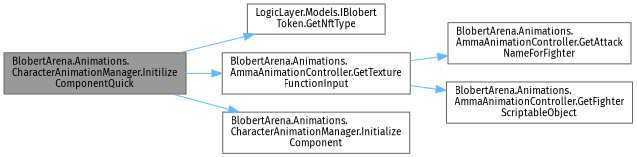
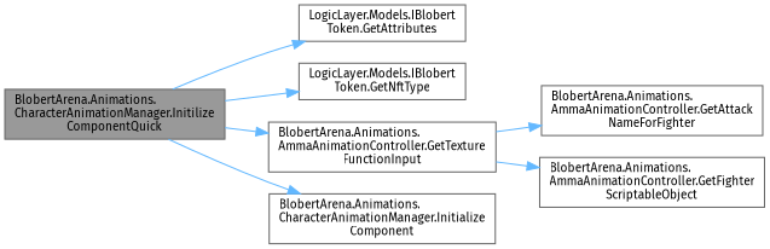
  digraph {
    rankdir=LR
    fontname="Fira Sans"
    node [color=grey40 fillcolor=white fontname="Fira Sans" fontsize=10 shape=box style=filled]
    edge [color=steelblue1 fontname="Fira Sans" fontsize=10 labelfontname=Helvetica labelfontsize=10 style=solid]
    n1 [color=gray40 fillcolor=grey60 fontcolor=black height=0.2 label="BlobertArena.Animations.\lCharacterAnimationManager.Initilize\lComponentQuick" width=0.4]
+   n2 [height=0.2 label="LogicLayer.Models.IBlobert\lToken.GetAttributes" width=0.4]
    n3 [height=0.2 label="LogicLayer.Models.IBlobert\lToken.GetNftType" width=0.4]
    n4 [height=0.2 label="BlobertArena.Animations.\lAmmaAnimationController.GetTexture\lFunctionInput" width=0.4]
    n5 [height=0.2 label="BlobertArena.Animations.\lCharacterAnimationManager.Initialize\lComponent" width=0.4]
    n6 [height=0.2 label="BlobertArena.Animations.\lAmmaAnimationController.GetAttack\lNameForFighter" width=0.4]
    n7 [height=0.2 label="BlobertArena.Animations.\lAmmaAnimationController.GetFighter\lScriptableObject" width=0.4]
+   n1 -> n2
    n1 -> n3
    n1 -> n4
    n1 -> n5
    n4 -> n6
    n4 -> n7
  }
